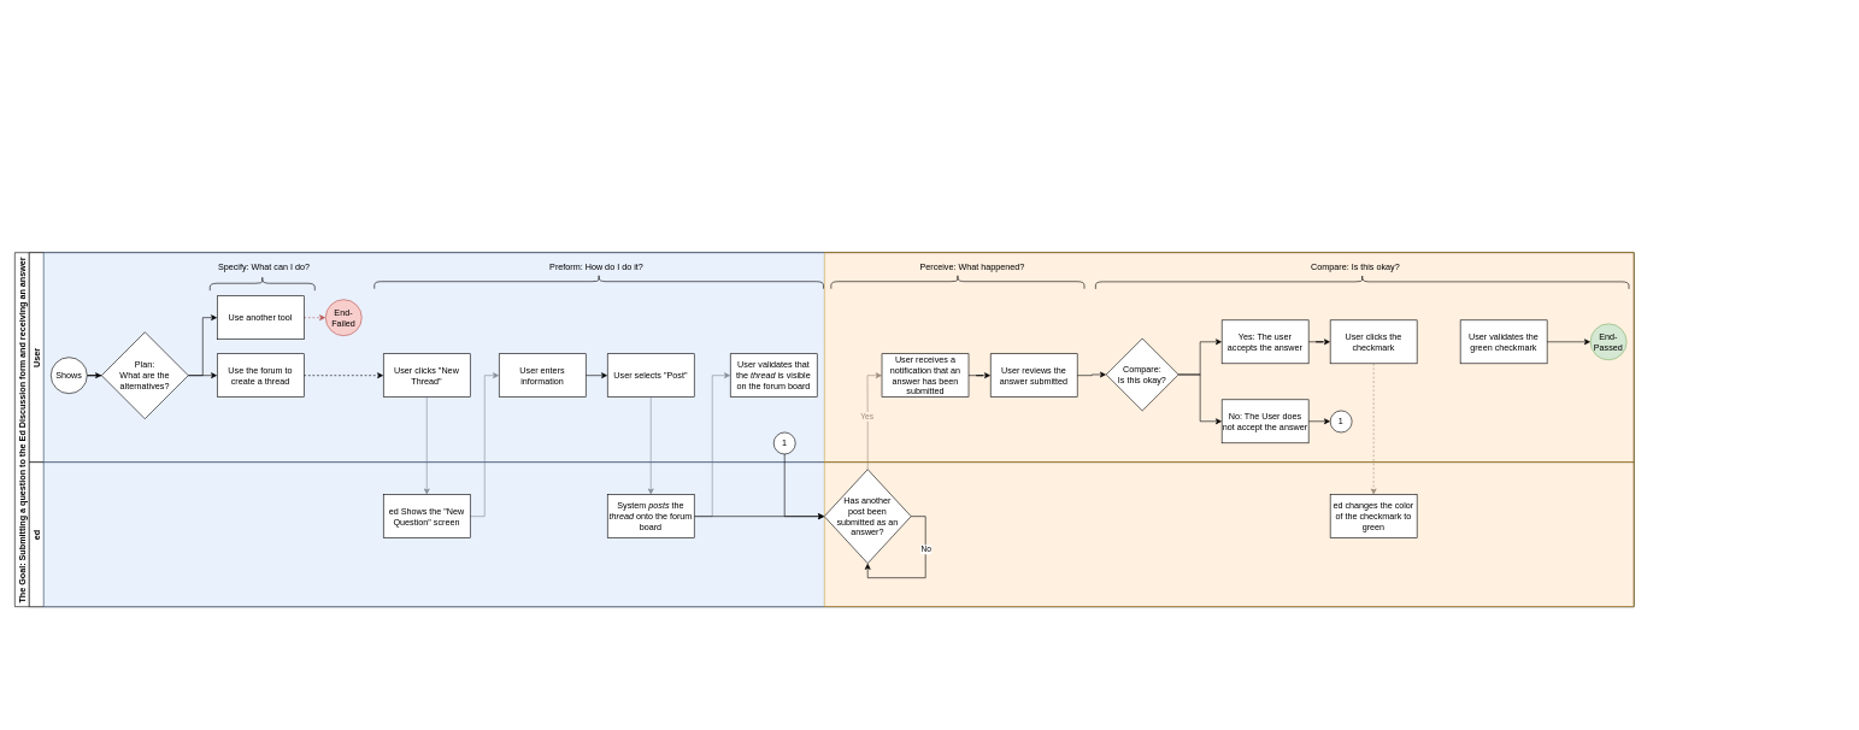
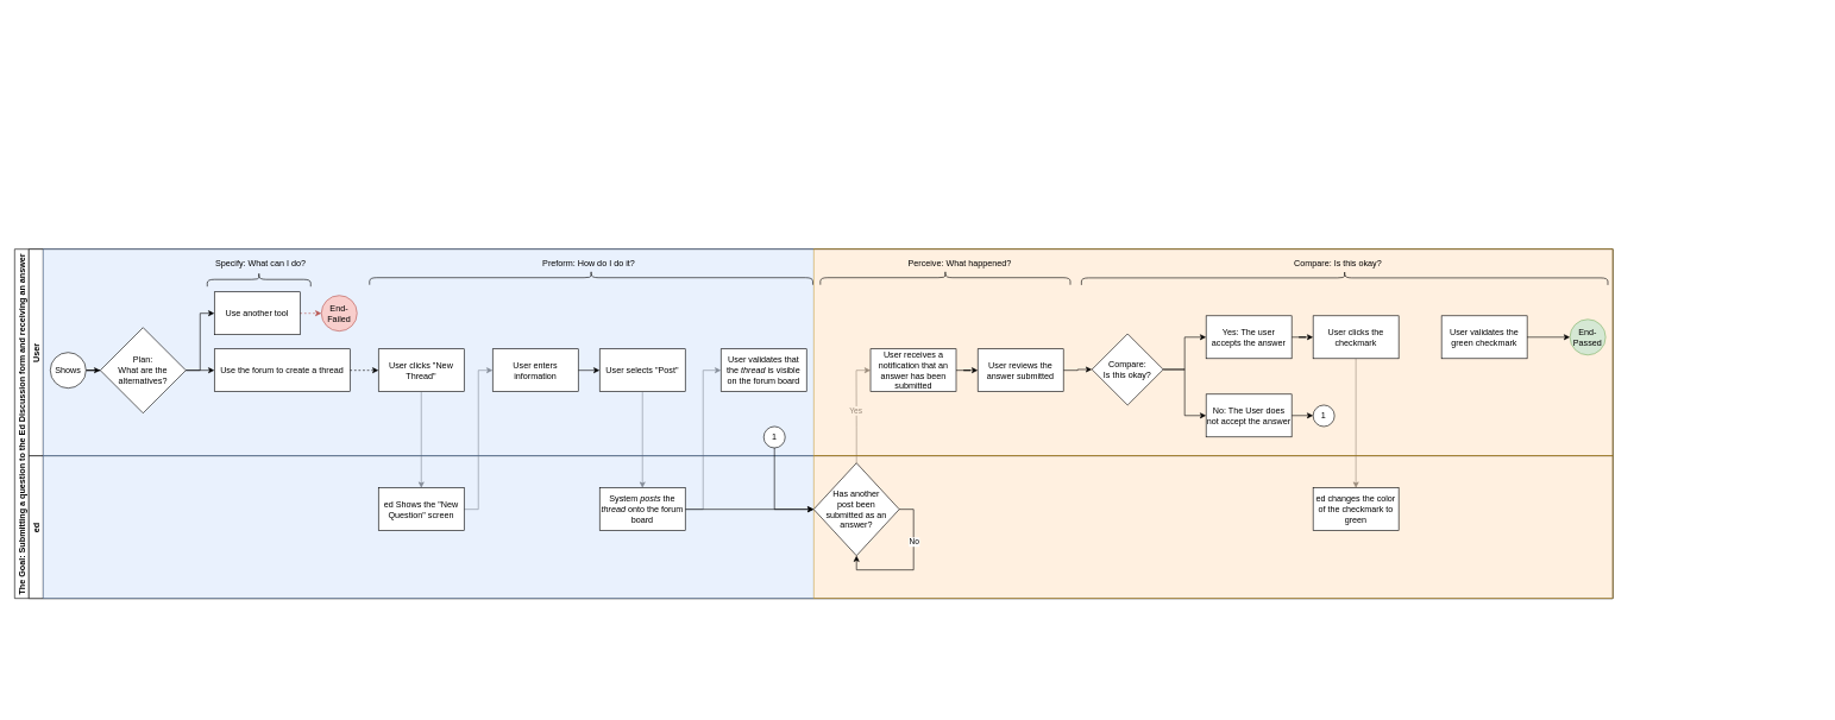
  <mxCell id="0" />
  <mxCell id="1" parent="0" />
  <mxCell id="2" value="" style="group;dashed=1;" vertex="1" connectable="0" parent="1"><mxGeometry x="20" y="329" width="2530" height="658.75" as="geometry" /></mxCell>
  <mxCell id="3" value="The Goal: Submitting a question to the Ed Discussion form and receiving an answer" style="swimlane;childLayout=stackLayout;resizeParent=1;resizeParentMax=0;horizontal=0;startSize=20;horizontalStack=0;" vertex="1" parent="2"><mxGeometry y="20" width="2240" height="490" as="geometry" /></mxCell>
  <mxCell id="4" style="edgeStyle=orthogonalEdgeStyle;rounded=0;orthogonalLoop=1;jettySize=auto;html=1;exitX=0.5;exitY=1;exitDx=0;exitDy=0;entryX=0.5;entryY=0;entryDx=0;entryDy=0;" edge="1" parent="3" source="25" target="55"><mxGeometry relative="1" as="geometry" /></mxCell>
  <mxCell id="5" style="edgeStyle=orthogonalEdgeStyle;rounded=0;orthogonalLoop=1;jettySize=auto;html=1;exitX=1;exitY=0.5;exitDx=0;exitDy=0;entryX=0;entryY=0.5;entryDx=0;entryDy=0;" edge="1" parent="3" source="55" target="27"><mxGeometry relative="1" as="geometry" /></mxCell>
  <mxCell id="6" style="edgeStyle=orthogonalEdgeStyle;rounded=0;orthogonalLoop=1;jettySize=auto;html=1;exitX=0.5;exitY=1;exitDx=0;exitDy=0;entryX=0.5;entryY=0;entryDx=0;entryDy=0;" edge="1" parent="3" source="28" target="57"><mxGeometry relative="1" as="geometry" /></mxCell>
  <mxCell id="7" style="edgeStyle=orthogonalEdgeStyle;rounded=0;orthogonalLoop=1;jettySize=auto;html=1;exitX=1;exitY=0.5;exitDx=0;exitDy=0;entryX=0;entryY=0.5;entryDx=0;entryDy=0;" edge="1" parent="3" source="57" target="29"><mxGeometry relative="1" as="geometry" /></mxCell>
  <mxCell id="8" style="edgeStyle=orthogonalEdgeStyle;rounded=0;orthogonalLoop=1;jettySize=auto;html=1;exitX=0.5;exitY=0;exitDx=0;exitDy=0;entryX=0;entryY=0.5;entryDx=0;entryDy=0;" edge="1" parent="3" source="58" target="31"><mxGeometry relative="1" as="geometry" /></mxCell>
  <mxCell id="9" value="Yes" style="edgeLabel;html=1;align=center;verticalAlign=middle;resizable=0;points=[];" vertex="1" connectable="0" parent="8"><mxGeometry x="-0.535" y="2" relative="1" as="geometry"><mxPoint y="-39" as="offset" /></mxGeometry></mxCell>
- <mxCell id="10" style="edgeStyle=orthogonalEdgeStyle;rounded=0;orthogonalLoop=1;jettySize=auto;html=1;exitX=0.5;exitY=1;exitDx=0;exitDy=0;entryX=0.5;entryY=0;entryDx=0;entryDy=0;dashed=1;" edge="1" parent="3" source="43" target="61"><mxGeometry relative="1" as="geometry" /></mxCell>
+ <mxCell id="10" style="edgeStyle=orthogonalEdgeStyle;rounded=0;orthogonalLoop=1;jettySize=auto;html=1;exitX=0.5;exitY=1;exitDx=0;exitDy=0;entryX=0.5;entryY=0;entryDx=0;entryDy=0;" edge="1" parent="3" source="43" target="61"><mxGeometry relative="1" as="geometry" /></mxCell>
  <mxCell id="11" value="User" style="swimlane;startSize=20;horizontal=0;" vertex="1" parent="3"><mxGeometry x="20" width="2220" height="290" as="geometry" /></mxCell>
  <mxCell id="12" value="" style="rounded=0;whiteSpace=wrap;html=1;strokeColor=#6c8ebf;fillColor=#dae8fc;opacity=60;" vertex="1" parent="11"><mxGeometry x="20" width="1080" height="290" as="geometry" /></mxCell>
  <mxCell id="13" value="" style="rounded=0;whiteSpace=wrap;html=1;fillColor=#ffe6cc;strokeColor=#d79b00;opacity=60;" vertex="1" parent="11"><mxGeometry x="1100" width="1120" height="290" as="geometry" /></mxCell>
  <mxCell id="14" value="" style="edgeStyle=orthogonalEdgeStyle;rounded=0;orthogonalLoop=1;jettySize=auto;html=1;" edge="1" parent="11" source="15" target="18"><mxGeometry relative="1" as="geometry" /></mxCell>
  <mxCell id="15" value="Shows" style="ellipse;whiteSpace=wrap;html=1;aspect=fixed;" vertex="1" parent="11"><mxGeometry x="30" y="145" width="50" height="50" as="geometry" /></mxCell>
  <mxCell id="16" value="" style="edgeStyle=orthogonalEdgeStyle;rounded=0;orthogonalLoop=1;jettySize=auto;html=1;entryX=0;entryY=0.5;entryDx=0;entryDy=0;" edge="1" parent="11" source="18" target="22"><mxGeometry relative="1" as="geometry"><Array as="points"><mxPoint x="240" y="170" /><mxPoint x="240" y="90" /></Array></mxGeometry></mxCell>
  <mxCell id="17" style="edgeStyle=orthogonalEdgeStyle;rounded=0;orthogonalLoop=1;jettySize=auto;html=1;exitX=1;exitY=0.5;exitDx=0;exitDy=0;entryX=0;entryY=0.5;entryDx=0;entryDy=0;" edge="1" parent="11" source="18" target="20"><mxGeometry relative="1" as="geometry" /></mxCell>
  <mxCell id="18" value="&lt;span&gt;Plan:&lt;/span&gt;&lt;br&gt;&lt;span&gt;What are the alternatives?&lt;/span&gt;" style="rhombus;whiteSpace=wrap;html=1;" vertex="1" parent="11"><mxGeometry x="100" y="110" width="120" height="120" as="geometry" /></mxCell>
  <mxCell id="19" value="" style="edgeStyle=orthogonalEdgeStyle;rounded=0;orthogonalLoop=1;jettySize=auto;html=1;dashed=1;" edge="1" parent="11" source="20" target="25"><mxGeometry relative="1" as="geometry" /></mxCell>
- <mxCell id="20" value="Use the forum to create a thread" style="rounded=0;whiteSpace=wrap;html=1;" vertex="1" parent="11"><mxGeometry x="260" y="140" width="120" height="60" as="geometry" /></mxCell>
+ <mxCell id="20" value="Use the forum to create a thread" style="rounded=0;whiteSpace=wrap;html=1;" vertex="1" parent="11"><mxGeometry x="260" y="140" width="190" height="60" as="geometry" /></mxCell>
  <mxCell id="21" style="edgeStyle=orthogonalEdgeStyle;rounded=0;orthogonalLoop=1;jettySize=auto;html=1;exitX=1;exitY=0.5;exitDx=0;exitDy=0;entryX=0;entryY=0.5;entryDx=0;entryDy=0;fillColor=#f8cecc;strokeColor=#b85450;dashed=1;" edge="1" parent="11" source="22" target="23"><mxGeometry relative="1" as="geometry" /></mxCell>
  <mxCell id="22" value="Use another tool" style="rounded=0;whiteSpace=wrap;html=1;" vertex="1" parent="11"><mxGeometry x="260" y="60" width="120" height="60" as="geometry" /></mxCell>
  <mxCell id="23" value="End-Failed" style="ellipse;whiteSpace=wrap;html=1;aspect=fixed;fillColor=#f8cecc;strokeColor=#b85450;" vertex="1" parent="11"><mxGeometry x="410" y="65" width="50" height="50" as="geometry" /></mxCell>
  <mxCell id="24" value="Specify: What can I do?" style="text;html=1;strokeColor=none;fillColor=none;align=center;verticalAlign=middle;whiteSpace=wrap;rounded=0;" vertex="1" parent="11"><mxGeometry x="260" y="10" width="130" height="20" as="geometry" /></mxCell>
  <mxCell id="25" value="User clicks &quot;New Thread&quot;" style="rounded=0;whiteSpace=wrap;html=1;" vertex="1" parent="11"><mxGeometry x="490" y="140" width="120" height="60" as="geometry" /></mxCell>
  <mxCell id="26" style="edgeStyle=orthogonalEdgeStyle;rounded=0;orthogonalLoop=1;jettySize=auto;html=1;exitX=1;exitY=0.5;exitDx=0;exitDy=0;entryX=0;entryY=0.5;entryDx=0;entryDy=0;" edge="1" parent="11" source="27" target="28"><mxGeometry relative="1" as="geometry" /></mxCell>
  <mxCell id="27" value="User enters information" style="rounded=0;whiteSpace=wrap;html=1;" vertex="1" parent="11"><mxGeometry x="650" y="140" width="120" height="60" as="geometry" /></mxCell>
  <mxCell id="28" value="User selects &quot;Post&quot;" style="rounded=0;whiteSpace=wrap;html=1;" vertex="1" parent="11"><mxGeometry x="800" y="140" width="120" height="60" as="geometry" /></mxCell>
  <mxCell id="29" value="User validates that the &lt;i&gt;thread &lt;/i&gt;is visible on the forum board" style="rounded=0;whiteSpace=wrap;html=1;" vertex="1" parent="11"><mxGeometry x="970" y="140" width="120" height="60" as="geometry" /></mxCell>
  <mxCell id="30" value="" style="edgeStyle=orthogonalEdgeStyle;rounded=0;orthogonalLoop=1;jettySize=auto;html=1;" edge="1" parent="11" source="31" target="33"><mxGeometry relative="1" as="geometry" /></mxCell>
  <mxCell id="31" value="User receives a notification that an answer has been submitted" style="rounded=0;whiteSpace=wrap;html=1;" vertex="1" parent="11"><mxGeometry x="1179.68" y="140" width="120" height="60" as="geometry" /></mxCell>
  <mxCell id="32" value="" style="edgeStyle=orthogonalEdgeStyle;rounded=0;orthogonalLoop=1;jettySize=auto;html=1;" edge="1" parent="11" source="33" target="36"><mxGeometry relative="1" as="geometry" /></mxCell>
  <mxCell id="33" value="User reviews the answer submitted" style="rounded=0;whiteSpace=wrap;html=1;" vertex="1" parent="11"><mxGeometry x="1330" y="140" width="120" height="60" as="geometry" /></mxCell>
  <mxCell id="34" value="" style="edgeStyle=orthogonalEdgeStyle;rounded=0;orthogonalLoop=1;jettySize=auto;html=1;" edge="1" parent="11" source="36" target="40"><mxGeometry relative="1" as="geometry" /></mxCell>
  <mxCell id="35" style="edgeStyle=orthogonalEdgeStyle;rounded=0;orthogonalLoop=1;jettySize=auto;html=1;exitX=1;exitY=0.5;exitDx=0;exitDy=0;entryX=0;entryY=0.5;entryDx=0;entryDy=0;" edge="1" parent="11" source="36" target="38"><mxGeometry relative="1" as="geometry" /></mxCell>
  <mxCell id="36" value="Compare:&lt;br&gt;Is this okay?" style="rhombus;whiteSpace=wrap;html=1;" vertex="1" parent="11"><mxGeometry x="1490" y="118.81" width="100" height="100" as="geometry" /></mxCell>
  <mxCell id="37" value="" style="edgeStyle=orthogonalEdgeStyle;rounded=0;orthogonalLoop=1;jettySize=auto;html=1;" edge="1" parent="11" source="38" target="43"><mxGeometry relative="1" as="geometry" /></mxCell>
  <mxCell id="38" value="Yes: The user accepts the answer" style="rounded=0;whiteSpace=wrap;html=1;" vertex="1" parent="11"><mxGeometry x="1650" y="93.5" width="120" height="60" as="geometry" /></mxCell>
  <mxCell id="39" style="edgeStyle=orthogonalEdgeStyle;rounded=0;orthogonalLoop=1;jettySize=auto;html=1;exitX=1;exitY=0.5;exitDx=0;exitDy=0;entryX=0;entryY=0.5;entryDx=0;entryDy=0;" edge="1" parent="11" source="40" target="49"><mxGeometry relative="1" as="geometry" /></mxCell>
  <mxCell id="40" value="No: The User does not accept the answer" style="rounded=0;whiteSpace=wrap;html=1;" vertex="1" parent="11"><mxGeometry x="1650" y="203.5" width="120" height="60" as="geometry" /></mxCell>
  <mxCell id="41" value="" style="shape=curlyBracket;whiteSpace=wrap;html=1;rounded=1;rotation=90;" vertex="1" parent="11"><mxGeometry x="778.12" y="-270.63" width="20" height="621.25" as="geometry" /></mxCell>
  <mxCell id="42" value="Preform: How do I do it?" style="text;html=1;strokeColor=none;fillColor=none;align=center;verticalAlign=middle;whiteSpace=wrap;rounded=0;" vertex="1" parent="11"><mxGeometry x="640" y="10" width="290" height="20" as="geometry" /></mxCell>
  <mxCell id="43" value="User clicks the checkmark" style="rounded=0;whiteSpace=wrap;html=1;" vertex="1" parent="11"><mxGeometry x="1800" y="93.5" width="120" height="60" as="geometry" /></mxCell>
  <mxCell id="44" value="User validates the green checkmark" style="rounded=0;whiteSpace=wrap;html=1;" vertex="1" parent="11"><mxGeometry x="1980" y="93.5" width="120" height="60" as="geometry" /></mxCell>
  <mxCell id="45" value="End-Passed" style="ellipse;whiteSpace=wrap;html=1;aspect=fixed;fillColor=#d5e8d4;strokeColor=#82b366;" vertex="1" parent="11"><mxGeometry x="2160" y="98.5" width="50" height="50" as="geometry" /></mxCell>
  <mxCell id="46" value="" style="shape=curlyBracket;whiteSpace=wrap;html=1;rounded=1;rotation=90;" vertex="1" parent="11"><mxGeometry x="1274.53" y="-135.16" width="20" height="350.31" as="geometry" /></mxCell>
  <mxCell id="47" value="Perceive: What happened?" style="text;html=1;strokeColor=none;fillColor=none;align=center;verticalAlign=middle;whiteSpace=wrap;rounded=0;" vertex="1" parent="11"><mxGeometry x="1160" y="10" width="290" height="20" as="geometry" /></mxCell>
  <mxCell id="48" style="edgeStyle=orthogonalEdgeStyle;rounded=0;orthogonalLoop=1;jettySize=auto;html=1;exitX=1;exitY=0.5;exitDx=0;exitDy=0;entryX=0;entryY=0.5;entryDx=0;entryDy=0;" edge="1" parent="11" source="44" target="45"><mxGeometry relative="1" as="geometry"><mxPoint x="2150.0" y="123.569" as="targetPoint" /></mxGeometry></mxCell>
  <mxCell id="49" value="1" style="ellipse;whiteSpace=wrap;html=1;aspect=fixed;" vertex="1" parent="11"><mxGeometry x="1800" y="218.81" width="30" height="30" as="geometry" /></mxCell>
  <mxCell id="50" value="1" style="ellipse;whiteSpace=wrap;html=1;aspect=fixed;" vertex="1" parent="11"><mxGeometry x="1030" y="248.81" width="30" height="30" as="geometry" /></mxCell>
  <mxCell id="51" value="Compare: Is this okay?" style="text;html=1;strokeColor=none;fillColor=none;align=center;verticalAlign=middle;whiteSpace=wrap;rounded=0;" vertex="1" parent="11"><mxGeometry x="1690" y="10" width="290" height="20" as="geometry" /></mxCell>
  <mxCell id="52" value="ed" style="swimlane;startSize=20;horizontal=0;" vertex="1" parent="3"><mxGeometry x="20" y="290" width="2220" height="200" as="geometry" /></mxCell>
  <mxCell id="53" value="" style="rounded=0;whiteSpace=wrap;html=1;fillColor=#dae8fc;strokeColor=#6c8ebf;opacity=60;" vertex="1" parent="52"><mxGeometry x="20" width="1080" height="200" as="geometry" /></mxCell>
  <mxCell id="54" value="" style="rounded=0;whiteSpace=wrap;html=1;fillColor=#ffe6cc;strokeColor=#d79b00;opacity=60;" vertex="1" parent="52"><mxGeometry x="1100" width="1120" height="200" as="geometry" /></mxCell>
  <mxCell id="55" value="ed Shows the &quot;New Question&quot; screen" style="rounded=0;whiteSpace=wrap;html=1;" vertex="1" parent="52"><mxGeometry x="490" y="45" width="120" height="60" as="geometry" /></mxCell>
  <mxCell id="56" style="edgeStyle=orthogonalEdgeStyle;rounded=0;orthogonalLoop=1;jettySize=auto;html=1;exitX=1;exitY=0.5;exitDx=0;exitDy=0;entryX=0;entryY=0.5;entryDx=0;entryDy=0;" edge="1" parent="52" source="57" target="58"><mxGeometry relative="1" as="geometry" /></mxCell>
  <mxCell id="57" value="System &lt;i&gt;posts &lt;/i&gt;the &lt;i&gt;thread &lt;/i&gt;onto the forum board" style="rounded=0;whiteSpace=wrap;html=1;" vertex="1" parent="52"><mxGeometry x="800" y="45" width="120" height="60" as="geometry" /></mxCell>
  <mxCell id="58" value="Has another &lt;br&gt;post been &lt;br&gt;submitted as an answer?" style="rhombus;whiteSpace=wrap;html=1;" vertex="1" parent="52"><mxGeometry x="1100" y="10" width="120" height="130" as="geometry" /></mxCell>
  <mxCell id="59" style="edgeStyle=orthogonalEdgeStyle;rounded=0;orthogonalLoop=1;jettySize=auto;html=1;exitX=1;exitY=0.5;exitDx=0;exitDy=0;" edge="1" parent="52" source="58" target="58"><mxGeometry relative="1" as="geometry"><mxPoint x="1340.0" y="75.069" as="targetPoint" /><Array as="points"><mxPoint x="1240" y="75" /><mxPoint x="1240" y="160" /><mxPoint x="1160" y="160" /></Array></mxGeometry></mxCell>
  <mxCell id="60" value="No" style="edgeLabel;html=1;align=center;verticalAlign=middle;resizable=0;points=[];" vertex="1" connectable="0" parent="59"><mxGeometry x="-0.565" relative="1" as="geometry"><mxPoint y="20" as="offset" /></mxGeometry></mxCell>
  <mxCell id="61" value="ed changes the color of the checkmark to green" style="rounded=0;whiteSpace=wrap;html=1;" vertex="1" parent="52"><mxGeometry x="1800" y="45" width="120" height="60" as="geometry" /></mxCell>
  <mxCell id="62" style="edgeStyle=orthogonalEdgeStyle;rounded=0;orthogonalLoop=1;jettySize=auto;html=1;exitX=0.5;exitY=1;exitDx=0;exitDy=0;entryX=0;entryY=0.5;entryDx=0;entryDy=0;" edge="1" parent="3" source="50" target="58"><mxGeometry relative="1" as="geometry" /></mxCell>
  <mxCell id="63" value="" style="shape=curlyBracket;whiteSpace=wrap;html=1;rounded=1;rotation=90;" vertex="1" parent="1"><mxGeometry x="352.5" y="319" width="20" height="145" as="geometry" /></mxCell>
  <mxCell id="64" value="" style="shape=curlyBracket;whiteSpace=wrap;html=1;rounded=1;rotation=90;" vertex="1" parent="1"><mxGeometry x="1874.22" y="20.41" width="20" height="737.81" as="geometry" /></mxCell>
